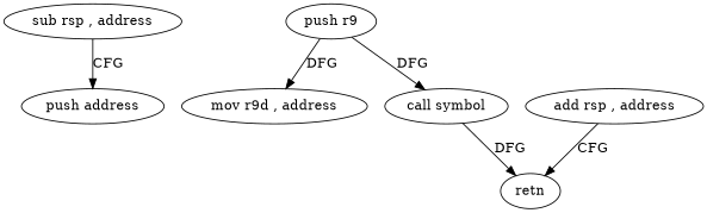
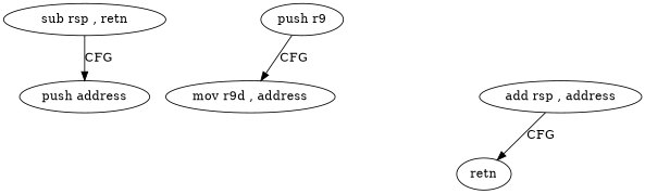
  digraph {
-   n1 [label="sub rsp , address"]
+   n1 [label="sub rsp , retn"]
    n2 [label="push address"]
    n3 [label="push r9"]
    n4 [label="mov r9d , address"]
-   n5 [label="call symbol"]
    n6 [label=retn]
    n7 [label="add rsp , address"]
    n1 -> n2 [label=CFG]
-   n3 -> n4 [label=DFG]
-   n3 -> n5 [label=DFG]
-   n5 -> n6 [label=DFG]
+   n3 -> n4 [label=CFG]
    n7 -> n6 [label=CFG]
  }
